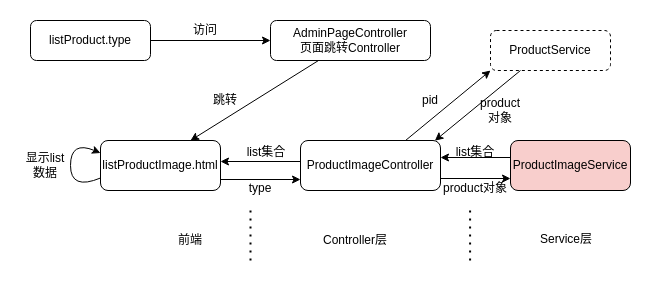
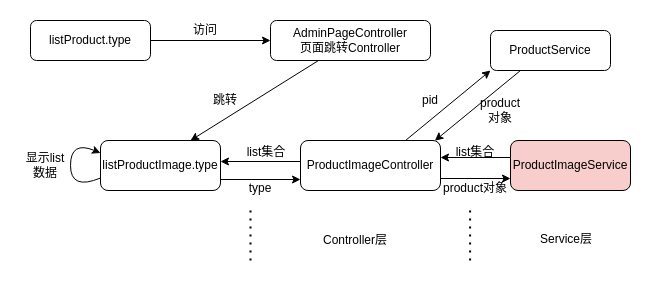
  <mxCell id="0" />
  <mxCell id="1" parent="0" />
  <mxCell id="2" value="listProduct.type" style="rounded=1;whiteSpace=wrap;html=1;" vertex="1" parent="1"><mxGeometry x="30" y="20" width="120" height="40" as="geometry" /></mxCell>
  <mxCell id="3" value="AdminPageController&lt;br&gt;页面跳转Controller" style="rounded=1;whiteSpace=wrap;html=1;" vertex="1" parent="1"><mxGeometry x="270" y="20" width="160" height="40" as="geometry" /></mxCell>
  <mxCell id="4" value="" style="endArrow=classic;html=1;entryX=0;entryY=0.5;entryDx=0;entryDy=0;" edge="1" parent="1" target="3"><mxGeometry width="50" height="50" relative="1" as="geometry"><mxPoint x="150" y="40" as="sourcePoint" /><mxPoint x="200" y="-10" as="targetPoint" /></mxGeometry></mxCell>
  <mxCell id="5" value="访问" style="text;html=1;strokeColor=none;fillColor=none;align=center;verticalAlign=middle;whiteSpace=wrap;rounded=0;" vertex="1" parent="1"><mxGeometry x="170" y="20" width="70" height="20" as="geometry" /></mxCell>
- <mxCell id="6" value="listProductImage.html" style="rounded=1;whiteSpace=wrap;html=1;" vertex="1" parent="1"><mxGeometry x="100" y="140" width="120" height="50" as="geometry" /></mxCell>
+ <mxCell id="6" value="listProductImage.type" style="rounded=1;whiteSpace=wrap;html=1;" vertex="1" parent="1"><mxGeometry x="100" y="140" width="120" height="50" as="geometry" /></mxCell>
  <mxCell id="7" value="" style="endArrow=classic;html=1;entryX=0.75;entryY=0;entryDx=0;entryDy=0;" edge="1" parent="1" source="3" target="6"><mxGeometry width="50" height="50" relative="1" as="geometry"><mxPoint x="260" y="160" as="sourcePoint" /><mxPoint x="310" y="110" as="targetPoint" /></mxGeometry></mxCell>
  <mxCell id="8" value="跳转" style="text;html=1;strokeColor=none;fillColor=none;align=center;verticalAlign=middle;whiteSpace=wrap;rounded=0;" vertex="1" parent="1"><mxGeometry x="200" y="90" width="50" height="20" as="geometry" /></mxCell>
  <mxCell id="9" value="ProductImageController" style="rounded=1;whiteSpace=wrap;html=1;" vertex="1" parent="1"><mxGeometry x="300" y="140" width="140" height="50" as="geometry" /></mxCell>
  <mxCell id="10" value="ProductImageService&lt;br&gt;" style="rounded=1;whiteSpace=wrap;html=1;fillColor=#f8cecc;" vertex="1" parent="1"><mxGeometry x="510" y="140" width="120" height="50" as="geometry" /></mxCell>
  <mxCell id="11" value="" style="endArrow=classic;html=1;exitX=0;exitY=0;exitDx=0;exitDy=0;entryX=1;entryY=0;entryDx=0;entryDy=0;" edge="1" parent="1" source="15" target="15"><mxGeometry width="50" height="50" relative="1" as="geometry"><mxPoint x="430" y="180" as="sourcePoint" /><mxPoint x="520" y="180" as="targetPoint" /></mxGeometry></mxCell>
  <mxCell id="12" value="" style="endArrow=classic;html=1;entryX=0;entryY=0.75;entryDx=0;entryDy=0;exitX=1;exitY=0.75;exitDx=0;exitDy=0;" edge="1" parent="1" target="16" source="16"><mxGeometry width="50" height="50" relative="1" as="geometry"><mxPoint x="520" y="162" as="sourcePoint" /><mxPoint x="609.7" y="160" as="targetPoint" /></mxGeometry></mxCell>
  <mxCell id="13" value="" style="endArrow=classic;html=1;" edge="1" parent="1"><mxGeometry width="50" height="50" relative="1" as="geometry"><mxPoint x="220" y="179" as="sourcePoint" /><mxPoint x="300" y="179" as="targetPoint" /></mxGeometry></mxCell>
  <mxCell id="14" value="" style="endArrow=classic;html=1;" edge="1" parent="1"><mxGeometry width="50" height="50" relative="1" as="geometry"><mxPoint x="300" y="161" as="sourcePoint" /><mxPoint x="220" y="161" as="targetPoint" /></mxGeometry></mxCell>
  <mxCell id="15" value="product对象" style="text;html=1;strokeColor=none;fillColor=none;align=center;verticalAlign=middle;whiteSpace=wrap;rounded=0;" vertex="1" parent="1"><mxGeometry x="440" y="178" width="70" height="20" as="geometry" /></mxCell>
  <mxCell id="16" value="list集合" style="text;html=1;strokeColor=none;fillColor=none;align=center;verticalAlign=middle;whiteSpace=wrap;rounded=0;" vertex="1" parent="1"><mxGeometry x="440" y="142" width="70" height="20" as="geometry" /></mxCell>
  <mxCell id="17" value="list集合" style="text;html=1;strokeColor=none;fillColor=none;align=center;verticalAlign=middle;whiteSpace=wrap;rounded=0;" vertex="1" parent="1"><mxGeometry x="230" y="143" width="72" height="17" as="geometry" /></mxCell>
  <mxCell id="18" value="" style="endArrow=none;dashed=1;html=1;dashPattern=1 3;strokeWidth=2;" edge="1" parent="1"><mxGeometry width="50" height="50" relative="1" as="geometry"><mxPoint x="250" y="260" as="sourcePoint" /><mxPoint x="250" y="210" as="targetPoint" /></mxGeometry></mxCell>
  <mxCell id="19" value="" style="endArrow=none;dashed=1;html=1;dashPattern=1 3;strokeWidth=2;" edge="1" parent="1"><mxGeometry width="50" height="50" relative="1" as="geometry"><mxPoint x="469.58" y="260" as="sourcePoint" /><mxPoint x="469.58" y="210" as="targetPoint" /></mxGeometry></mxCell>
- <mxCell id="20" value="前端" style="text;html=1;strokeColor=none;fillColor=none;align=center;verticalAlign=middle;whiteSpace=wrap;rounded=0;" vertex="1" parent="1"><mxGeometry x="170" y="230" width="40" height="20" as="geometry" /></mxCell>
  <mxCell id="21" value="Controller层" style="text;html=1;strokeColor=none;fillColor=none;align=center;verticalAlign=middle;whiteSpace=wrap;rounded=0;" vertex="1" parent="1"><mxGeometry x="320" y="230" width="70" height="20" as="geometry" /></mxCell>
  <mxCell id="22" value="Service层" style="text;html=1;strokeColor=none;fillColor=none;align=center;verticalAlign=middle;whiteSpace=wrap;rounded=0;" vertex="1" parent="1"><mxGeometry x="531" y="229" width="70" height="20" as="geometry" /></mxCell>
- <mxCell id="23" value="ProductService" style="rounded=1;whiteSpace=wrap;html=1;dashed=1;" vertex="1" parent="1"><mxGeometry x="490" y="30" width="120" height="40" as="geometry" /></mxCell>
+ <mxCell id="23" value="ProductService" style="rounded=1;whiteSpace=wrap;html=1;" vertex="1" parent="1"><mxGeometry x="490" y="30" width="120" height="40" as="geometry" /></mxCell>
  <mxCell id="24" value="" style="endArrow=classic;html=1;entryX=0;entryY=1;entryDx=0;entryDy=0;exitX=0.75;exitY=0;exitDx=0;exitDy=0;" edge="1" parent="1" source="9" target="23"><mxGeometry width="50" height="50" relative="1" as="geometry"><mxPoint x="430" y="140" as="sourcePoint" /><mxPoint x="480" y="90" as="targetPoint" /></mxGeometry></mxCell>
  <mxCell id="25" value="pid" style="text;html=1;strokeColor=none;fillColor=none;align=center;verticalAlign=middle;whiteSpace=wrap;rounded=0;" vertex="1" parent="1"><mxGeometry x="410" y="90" width="40" height="20" as="geometry" /></mxCell>
  <mxCell id="26" value="" style="endArrow=classic;html=1;exitX=0.25;exitY=1;exitDx=0;exitDy=0;entryX=0.96;entryY=0.003;entryDx=0;entryDy=0;entryPerimeter=0;" edge="1" parent="1" source="23" target="9"><mxGeometry width="50" height="50" relative="1" as="geometry"><mxPoint x="520" y="130" as="sourcePoint" /><mxPoint x="440" y="140" as="targetPoint" /></mxGeometry></mxCell>
  <mxCell id="27" value="product对象" style="text;html=1;strokeColor=none;fillColor=none;align=center;verticalAlign=middle;whiteSpace=wrap;rounded=0;" vertex="1" parent="1"><mxGeometry x="480" y="100" width="40" height="20" as="geometry" /></mxCell>
  <mxCell id="28" value="type" style="text;html=1;strokeColor=none;fillColor=none;align=center;verticalAlign=middle;whiteSpace=wrap;rounded=0;" vertex="1" parent="1"><mxGeometry x="240" y="178" width="40" height="20" as="geometry" /></mxCell>
  <mxCell id="29" value="" style="curved=1;endArrow=classic;html=1;exitX=0;exitY=0.75;exitDx=0;exitDy=0;entryX=0;entryY=0.25;entryDx=0;entryDy=0;" edge="1" parent="1" source="6" target="6"><mxGeometry width="50" height="50" relative="1" as="geometry"><mxPoint x="20" y="198" as="sourcePoint" /><mxPoint x="70" y="148" as="targetPoint" /><Array as="points"><mxPoint x="70" y="190" /><mxPoint x="70" y="140" /></Array></mxGeometry></mxCell>
  <mxCell id="30" value="显示list数据" style="text;html=1;strokeColor=none;fillColor=none;align=center;verticalAlign=middle;whiteSpace=wrap;rounded=0;" vertex="1" parent="1"><mxGeometry x="20" y="155" width="50" height="20" as="geometry" /></mxCell>
